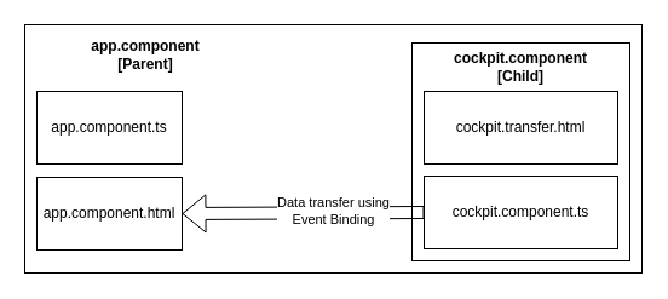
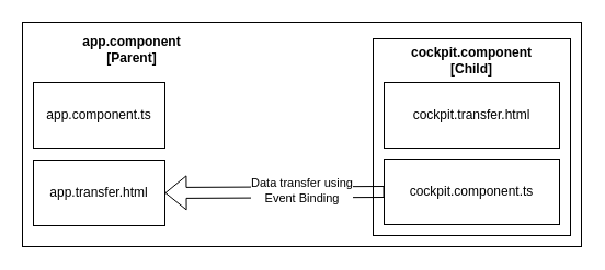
  <mxCell id="0" />
  <mxCell id="1" parent="0" />
  <mxCell id="2" value="" style="rounded=0;whiteSpace=wrap;html=1;" vertex="1" parent="1"><mxGeometry x="20" y="20" width="510" height="205" as="geometry" /></mxCell>
  <mxCell id="3" value="app.component.ts" style="rounded=0;whiteSpace=wrap;html=1;" vertex="1" parent="1"><mxGeometry x="30" y="75" width="120" height="60" as="geometry" /></mxCell>
- <mxCell id="4" value="app.component.html" style="rounded=0;whiteSpace=wrap;html=1;" vertex="1" parent="1"><mxGeometry x="30" y="146" width="120" height="60" as="geometry" /></mxCell>
+ <mxCell id="4" value="app.transfer.html" style="rounded=0;whiteSpace=wrap;html=1;" vertex="1" parent="1"><mxGeometry x="30" y="146" width="120" height="60" as="geometry" /></mxCell>
  <mxCell id="5" value="" style="group" vertex="1" connectable="0" parent="1"><mxGeometry x="340" y="35" width="180" height="180" as="geometry" /></mxCell>
  <mxCell id="6" value="" style="rounded=0;whiteSpace=wrap;html=1;" vertex="1" parent="5"><mxGeometry width="180" height="180" as="geometry" /></mxCell>
  <mxCell id="7" value="cockpit.transfer.html" style="rounded=0;whiteSpace=wrap;html=1;" vertex="1" parent="5"><mxGeometry x="10" y="40" width="160" height="60" as="geometry" /></mxCell>
  <mxCell id="8" value="cockpit.component.ts" style="rounded=0;whiteSpace=wrap;html=1;" vertex="1" parent="5"><mxGeometry x="10" y="110" width="160" height="60" as="geometry" /></mxCell>
  <mxCell id="9" value="&lt;b&gt;cockpit.component [Child]&lt;/b&gt;" style="text;html=1;strokeColor=none;fillColor=none;align=center;verticalAlign=middle;whiteSpace=wrap;rounded=0;" vertex="1" parent="5"><mxGeometry x="35" y="10" width="110" height="20" as="geometry" /></mxCell>
  <mxCell id="10" value="&lt;b&gt;app.component [Parent]&lt;/b&gt;" style="text;html=1;strokeColor=none;fillColor=none;align=center;verticalAlign=middle;whiteSpace=wrap;rounded=0;" vertex="1" parent="1"><mxGeometry x="60" y="35" width="120" height="20" as="geometry" /></mxCell>
  <mxCell id="11" value="" style="shape=flexArrow;endArrow=classic;html=1;entryX=1;entryY=0.5;entryDx=0;entryDy=0;exitX=0;exitY=0.5;exitDx=0;exitDy=0;" edge="1" parent="1" source="8" target="4"><mxGeometry width="50" height="50" relative="1" as="geometry"><mxPoint x="320" y="225" as="sourcePoint" /><mxPoint x="370" y="175" as="targetPoint" /></mxGeometry></mxCell>
  <mxCell id="12" value="Data transfer using&lt;br&gt;Event Binding" style="edgeLabel;html=1;align=center;verticalAlign=middle;resizable=0;points=[];" vertex="1" connectable="0" parent="11"><mxGeometry x="-0.247" y="-2" relative="1" as="geometry"><mxPoint as="offset" /></mxGeometry></mxCell>
